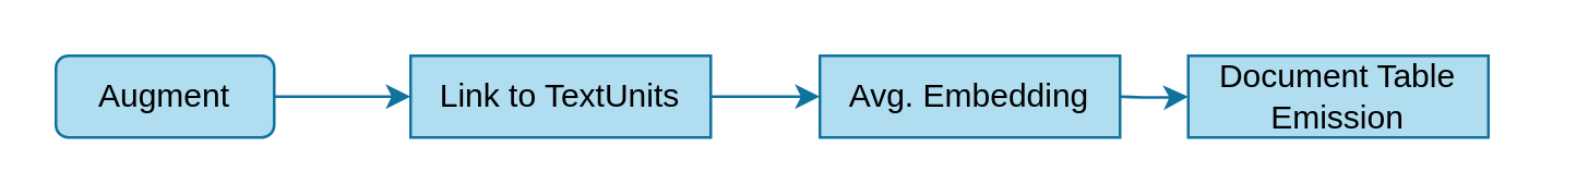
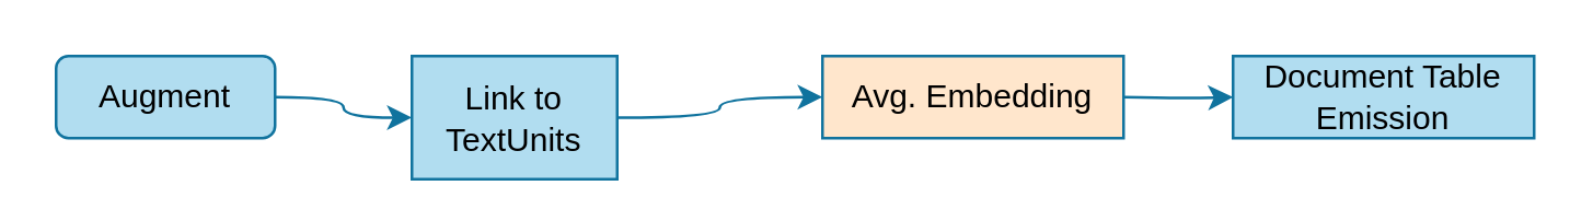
  <mxCell id="0" />
  <mxCell id="1" parent="0" />
  <mxCell id="2" style="edgeStyle=orthogonalEdgeStyle;curved=1;html=1;exitX=1;exitY=0.5;exitDx=0;exitDy=0;strokeColor=#10739e;fillColor=#b1ddf0;fontColor=#000000;" parent="1" source="3" target="4" edge="1"><mxGeometry relative="1" as="geometry" /></mxCell>
  <mxCell id="3" value="Augment" style="whiteSpace=wrap;html=1;strokeColor=#10739e;fillColor=#b1ddf0;fontColor=#000000;rounded=1;" parent="1" vertex="1"><mxGeometry x="20" y="20" width="80" height="30" as="geometry" /></mxCell>
- <mxCell id="4" value="Link to TextUnits" style="whiteSpace=wrap;html=1;strokeColor=#10739e;fillColor=#b1ddf0;fontColor=#000000;" parent="1" vertex="1"><mxGeometry x="150" y="20" width="110" height="30" as="geometry" /></mxCell>
+ <mxCell id="4" value="Link to TextUnits" style="whiteSpace=wrap;html=1;strokeColor=#10739e;fillColor=#b1ddf0;fontColor=#000000;" parent="1" vertex="1"><mxGeometry x="150" y="20" width="75" height="45" as="geometry" /></mxCell>
  <mxCell id="5" style="edgeStyle=orthogonalEdgeStyle;curved=1;html=1;exitX=1;exitY=0.5;exitDx=0;exitDy=0;strokeColor=#10739e;fillColor=#b1ddf0;fontColor=#000000;" edge="1" parent="1" target="6" source="4"><mxGeometry relative="1" as="geometry"><mxPoint x="270" y="35" as="sourcePoint" /></mxGeometry></mxCell>
- <mxCell id="6" value="Avg. Embedding" style="whiteSpace=wrap;html=1;strokeColor=#10739e;fillColor=#b1ddf0;fontColor=#000000;" vertex="1" parent="1"><mxGeometry x="300" y="20" width="110" height="30" as="geometry" /></mxCell>
+ <mxCell id="6" value="Avg. Embedding" style="whiteSpace=wrap;html=1;strokeColor=#10739e;fillColor=#ffe6cc;fontColor=#000000;" vertex="1" parent="1"><mxGeometry x="300" y="20" width="110" height="30" as="geometry" /></mxCell>
  <mxCell id="7" style="edgeStyle=orthogonalEdgeStyle;curved=1;html=1;strokeColor=#10739e;fillColor=#b1ddf0;fontColor=#000000;" edge="1" parent="1" target="8"><mxGeometry relative="1" as="geometry"><mxPoint x="410" y="35" as="sourcePoint" /></mxGeometry></mxCell>
- <mxCell id="8" value="Document Table Emission" style="whiteSpace=wrap;html=1;strokeColor=#10739e;fillColor=#b1ddf0;fontColor=#000000;" vertex="1" parent="1"><mxGeometry x="435" y="20" width="110" height="30" as="geometry" /></mxCell>
+ <mxCell id="8" value="Document Table Emission" style="whiteSpace=wrap;html=1;strokeColor=#10739e;fillColor=#b1ddf0;fontColor=#000000;" vertex="1" parent="1"><mxGeometry x="450" y="20" width="110" height="30" as="geometry" /></mxCell>
